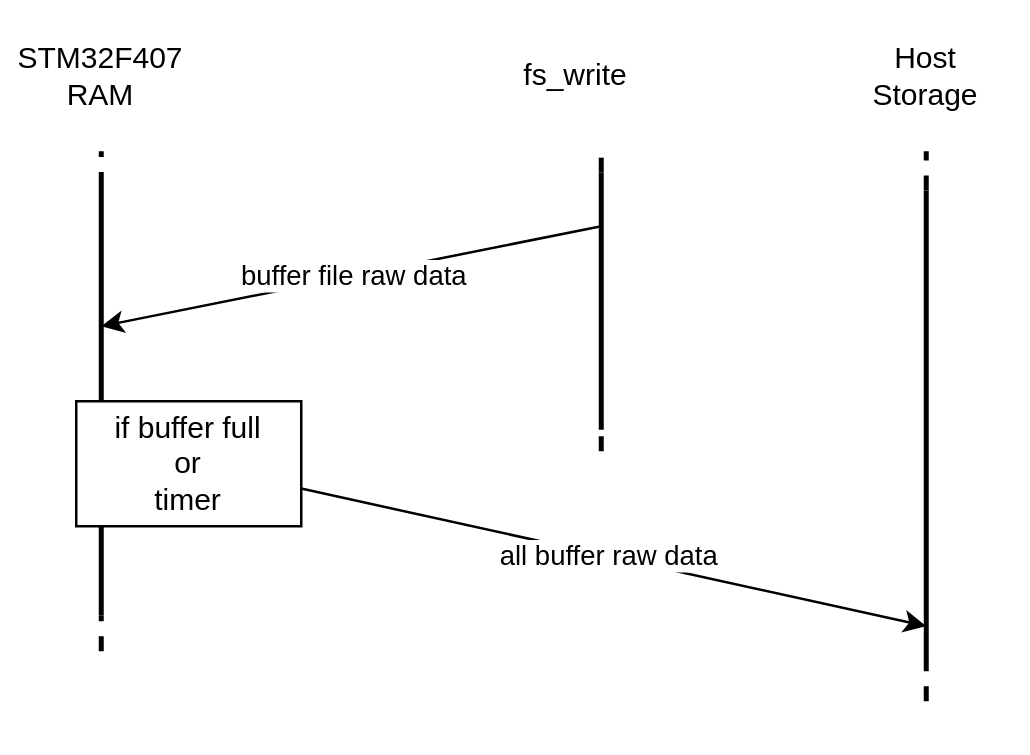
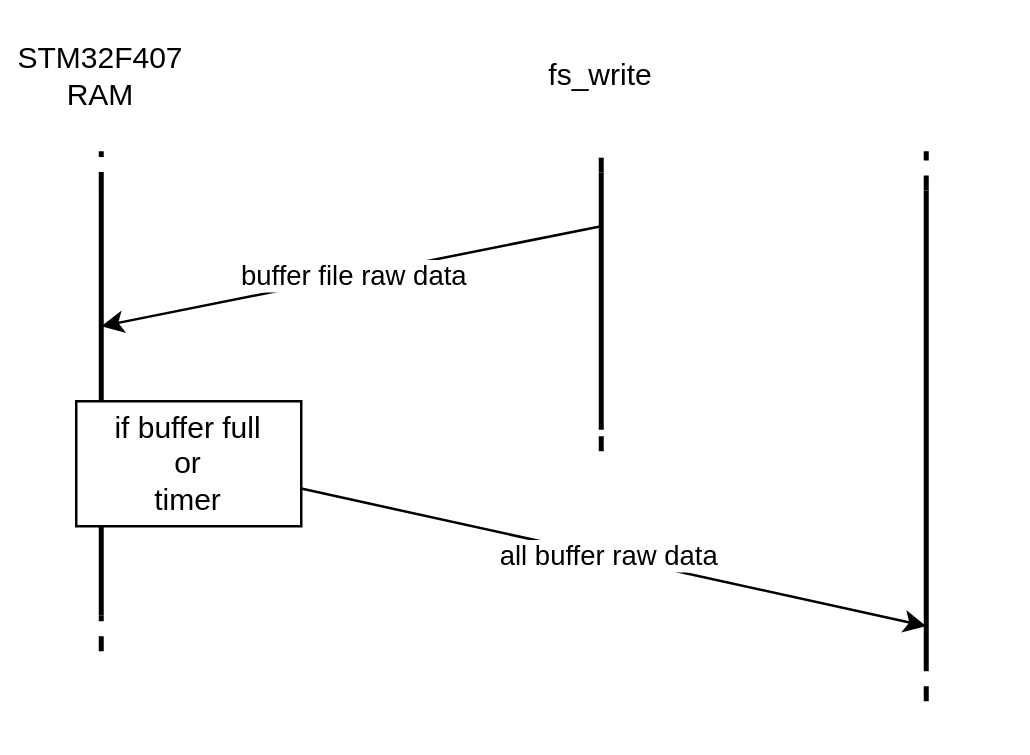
  <mxCell id="0" />
  <mxCell id="1" parent="0" />
  <mxCell id="2" value="" style="group" parent="1" vertex="1" connectable="0"><mxGeometry x="370" y="60" height="220" as="geometry" /></mxCell>
  <mxCell id="3" value="" style="endArrow=none;html=1;strokeWidth=2;" parent="2" edge="1"><mxGeometry width="50" height="50" relative="1" as="geometry"><mxPoint y="204.286" as="sourcePoint" /><mxPoint y="15.714" as="targetPoint" /></mxGeometry></mxCell>
  <mxCell id="4" value="" style="endArrow=none;dashed=1;html=1;strokeWidth=2;" parent="2" edge="1"><mxGeometry width="50" height="50" relative="1" as="geometry"><mxPoint y="15.714" as="sourcePoint" /><mxPoint as="targetPoint" /></mxGeometry></mxCell>
  <mxCell id="5" value="" style="endArrow=none;dashed=1;html=1;strokeWidth=2;" parent="2" edge="1"><mxGeometry width="50" height="50" relative="1" as="geometry"><mxPoint y="220.0" as="sourcePoint" /><mxPoint y="204.286" as="targetPoint" /></mxGeometry></mxCell>
- <mxCell id="6" value="&lt;div&gt;Host&lt;/div&gt;&lt;div&gt;Storage&lt;br&gt;&lt;/div&gt;" style="text;html=1;strokeColor=none;fillColor=none;align=center;verticalAlign=middle;whiteSpace=wrap;rounded=0;" parent="1" vertex="1"><mxGeometry x="350" y="20" width="40" height="20" as="geometry" /></mxCell>
  <mxCell id="7" value="" style="group" parent="1" vertex="1" connectable="0"><mxGeometry x="40" y="60" height="200" as="geometry" /></mxCell>
  <mxCell id="8" value="" style="endArrow=none;html=1;strokeWidth=2;" parent="7" edge="1"><mxGeometry width="50" height="50" relative="1" as="geometry"><mxPoint y="185.714" as="sourcePoint" /><mxPoint y="14.286" as="targetPoint" /></mxGeometry></mxCell>
  <mxCell id="9" value="" style="endArrow=none;dashed=1;html=1;strokeWidth=2;" parent="7" edge="1"><mxGeometry width="50" height="50" relative="1" as="geometry"><mxPoint y="14.286" as="sourcePoint" /><mxPoint as="targetPoint" /></mxGeometry></mxCell>
  <mxCell id="10" value="" style="endArrow=none;dashed=1;html=1;strokeWidth=2;" parent="7" edge="1"><mxGeometry width="50" height="50" relative="1" as="geometry"><mxPoint y="200" as="sourcePoint" /><mxPoint y="185.714" as="targetPoint" /></mxGeometry></mxCell>
  <mxCell id="11" value="&lt;div align=&quot;center&quot;&gt;STM32F407&lt;/div&gt;&lt;div&gt;RAM&lt;/div&gt;" style="text;html=1;strokeColor=none;fillColor=none;align=center;verticalAlign=middle;whiteSpace=wrap;rounded=0;" parent="1" vertex="1"><mxGeometry x="20" y="20" width="40" height="20" as="geometry" /></mxCell>
  <mxCell id="12" value="" style="endArrow=classic;html=1;strokeWidth=1;" parent="1" edge="1"><mxGeometry width="50" height="50" relative="1" as="geometry"><mxPoint x="240" y="90" as="sourcePoint" /><mxPoint x="40" y="130" as="targetPoint" /></mxGeometry></mxCell>
  <mxCell id="13" value="buffer file raw data" style="edgeLabel;html=1;align=center;verticalAlign=middle;resizable=0;points=[];" parent="12" vertex="1" connectable="0"><mxGeometry x="-0.113" y="2" relative="1" as="geometry"><mxPoint x="-12" as="offset" /></mxGeometry></mxCell>
  <mxCell id="14" value="" style="endArrow=classic;html=1;strokeWidth=1;" parent="1" source="21" edge="1"><mxGeometry width="50" height="50" relative="1" as="geometry"><mxPoint x="120" y="200" as="sourcePoint" /><mxPoint x="370" y="250" as="targetPoint" /></mxGeometry></mxCell>
  <mxCell id="15" value="all buffer raw data" style="edgeLabel;html=1;align=center;verticalAlign=middle;resizable=0;points=[];" parent="14" vertex="1" connectable="0"><mxGeometry x="-0.113" y="2" relative="1" as="geometry"><mxPoint x="11" y="4" as="offset" /></mxGeometry></mxCell>
  <mxCell id="16" value="" style="group" parent="1" vertex="1" connectable="0"><mxGeometry x="240" y="60" height="120" as="geometry" /></mxCell>
  <mxCell id="17" value="" style="endArrow=none;html=1;strokeWidth=2;" parent="16" edge="1"><mxGeometry width="50" height="50" relative="1" as="geometry"><mxPoint y="111.429" as="sourcePoint" /><mxPoint y="8.571" as="targetPoint" /></mxGeometry></mxCell>
  <mxCell id="18" value="" style="endArrow=none;dashed=1;html=1;strokeWidth=2;" parent="16" edge="1"><mxGeometry width="50" height="50" relative="1" as="geometry"><mxPoint y="8.571" as="sourcePoint" /><mxPoint as="targetPoint" /></mxGeometry></mxCell>
  <mxCell id="19" value="" style="endArrow=none;dashed=1;html=1;strokeWidth=2;" parent="16" edge="1"><mxGeometry width="50" height="50" relative="1" as="geometry"><mxPoint y="120.0" as="sourcePoint" /><mxPoint y="111.429" as="targetPoint" /></mxGeometry></mxCell>
- <mxCell id="20" value="fs_write" style="text;html=1;strokeColor=none;fillColor=none;align=center;verticalAlign=middle;whiteSpace=wrap;rounded=0;" parent="1" vertex="1"><mxGeometry x="210" y="20" width="40" height="20" as="geometry" /></mxCell>
+ <mxCell id="20" value="fs_write" style="text;html=1;strokeColor=none;fillColor=none;align=center;verticalAlign=middle;whiteSpace=wrap;rounded=0;" parent="1" vertex="1"><mxGeometry x="220" y="20" width="40" height="20" as="geometry" /></mxCell>
  <mxCell id="21" value="&lt;div&gt;if buffer full&lt;/div&gt;&lt;div&gt;or&lt;/div&gt;&lt;div&gt;timer&lt;br&gt;&lt;/div&gt;" style="rounded=0;whiteSpace=wrap;html=1;" parent="1" vertex="1"><mxGeometry x="30" y="160" width="90" height="50" as="geometry" /></mxCell>
